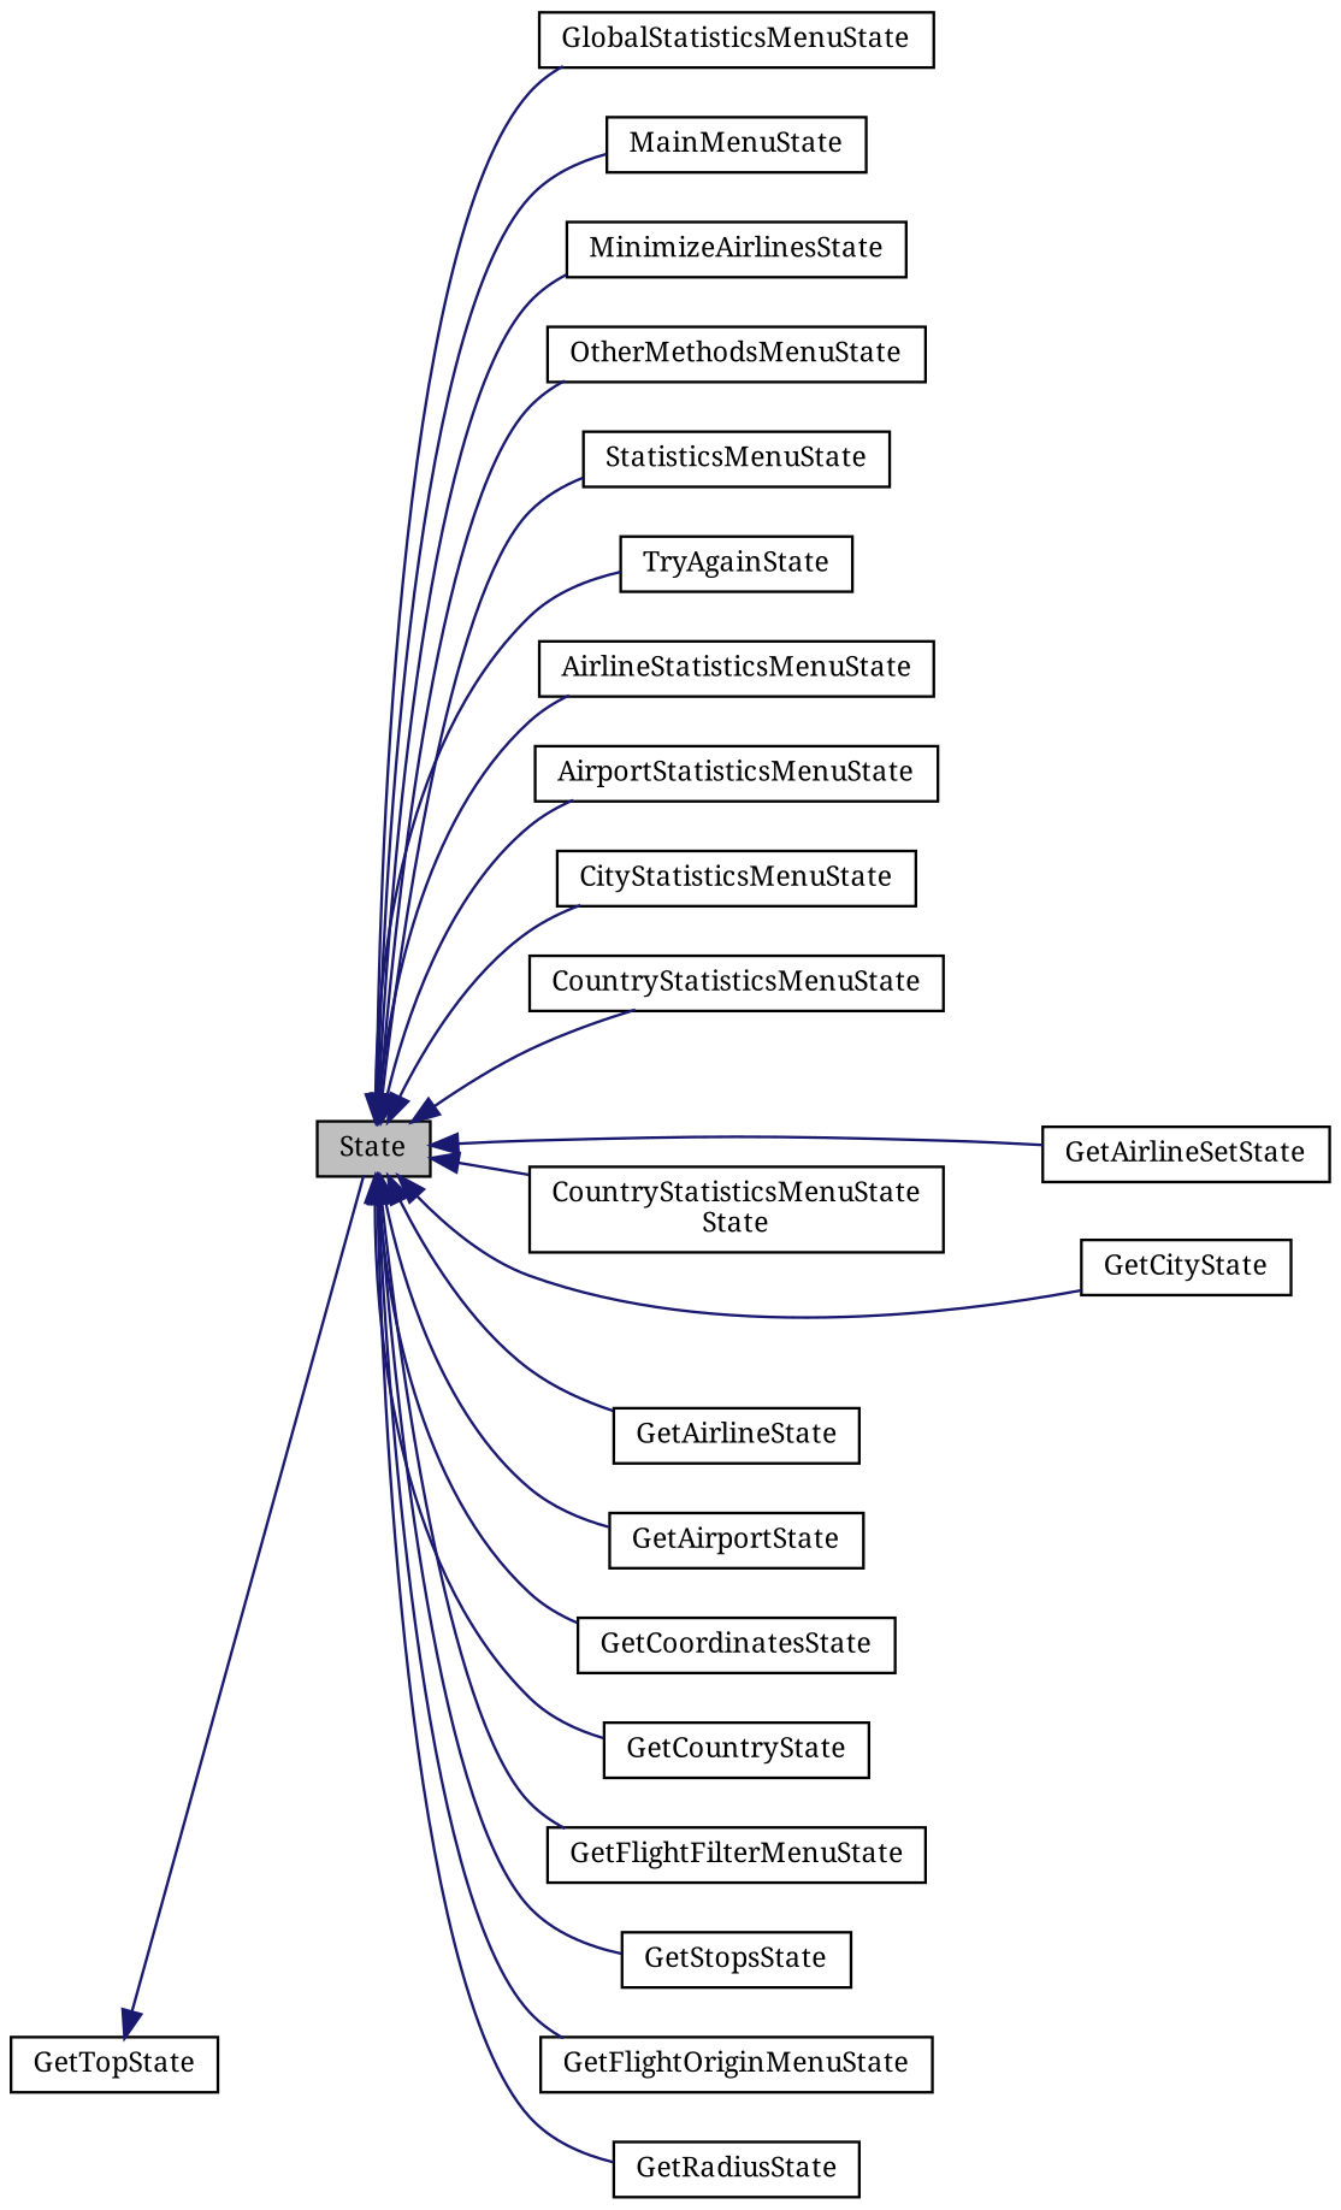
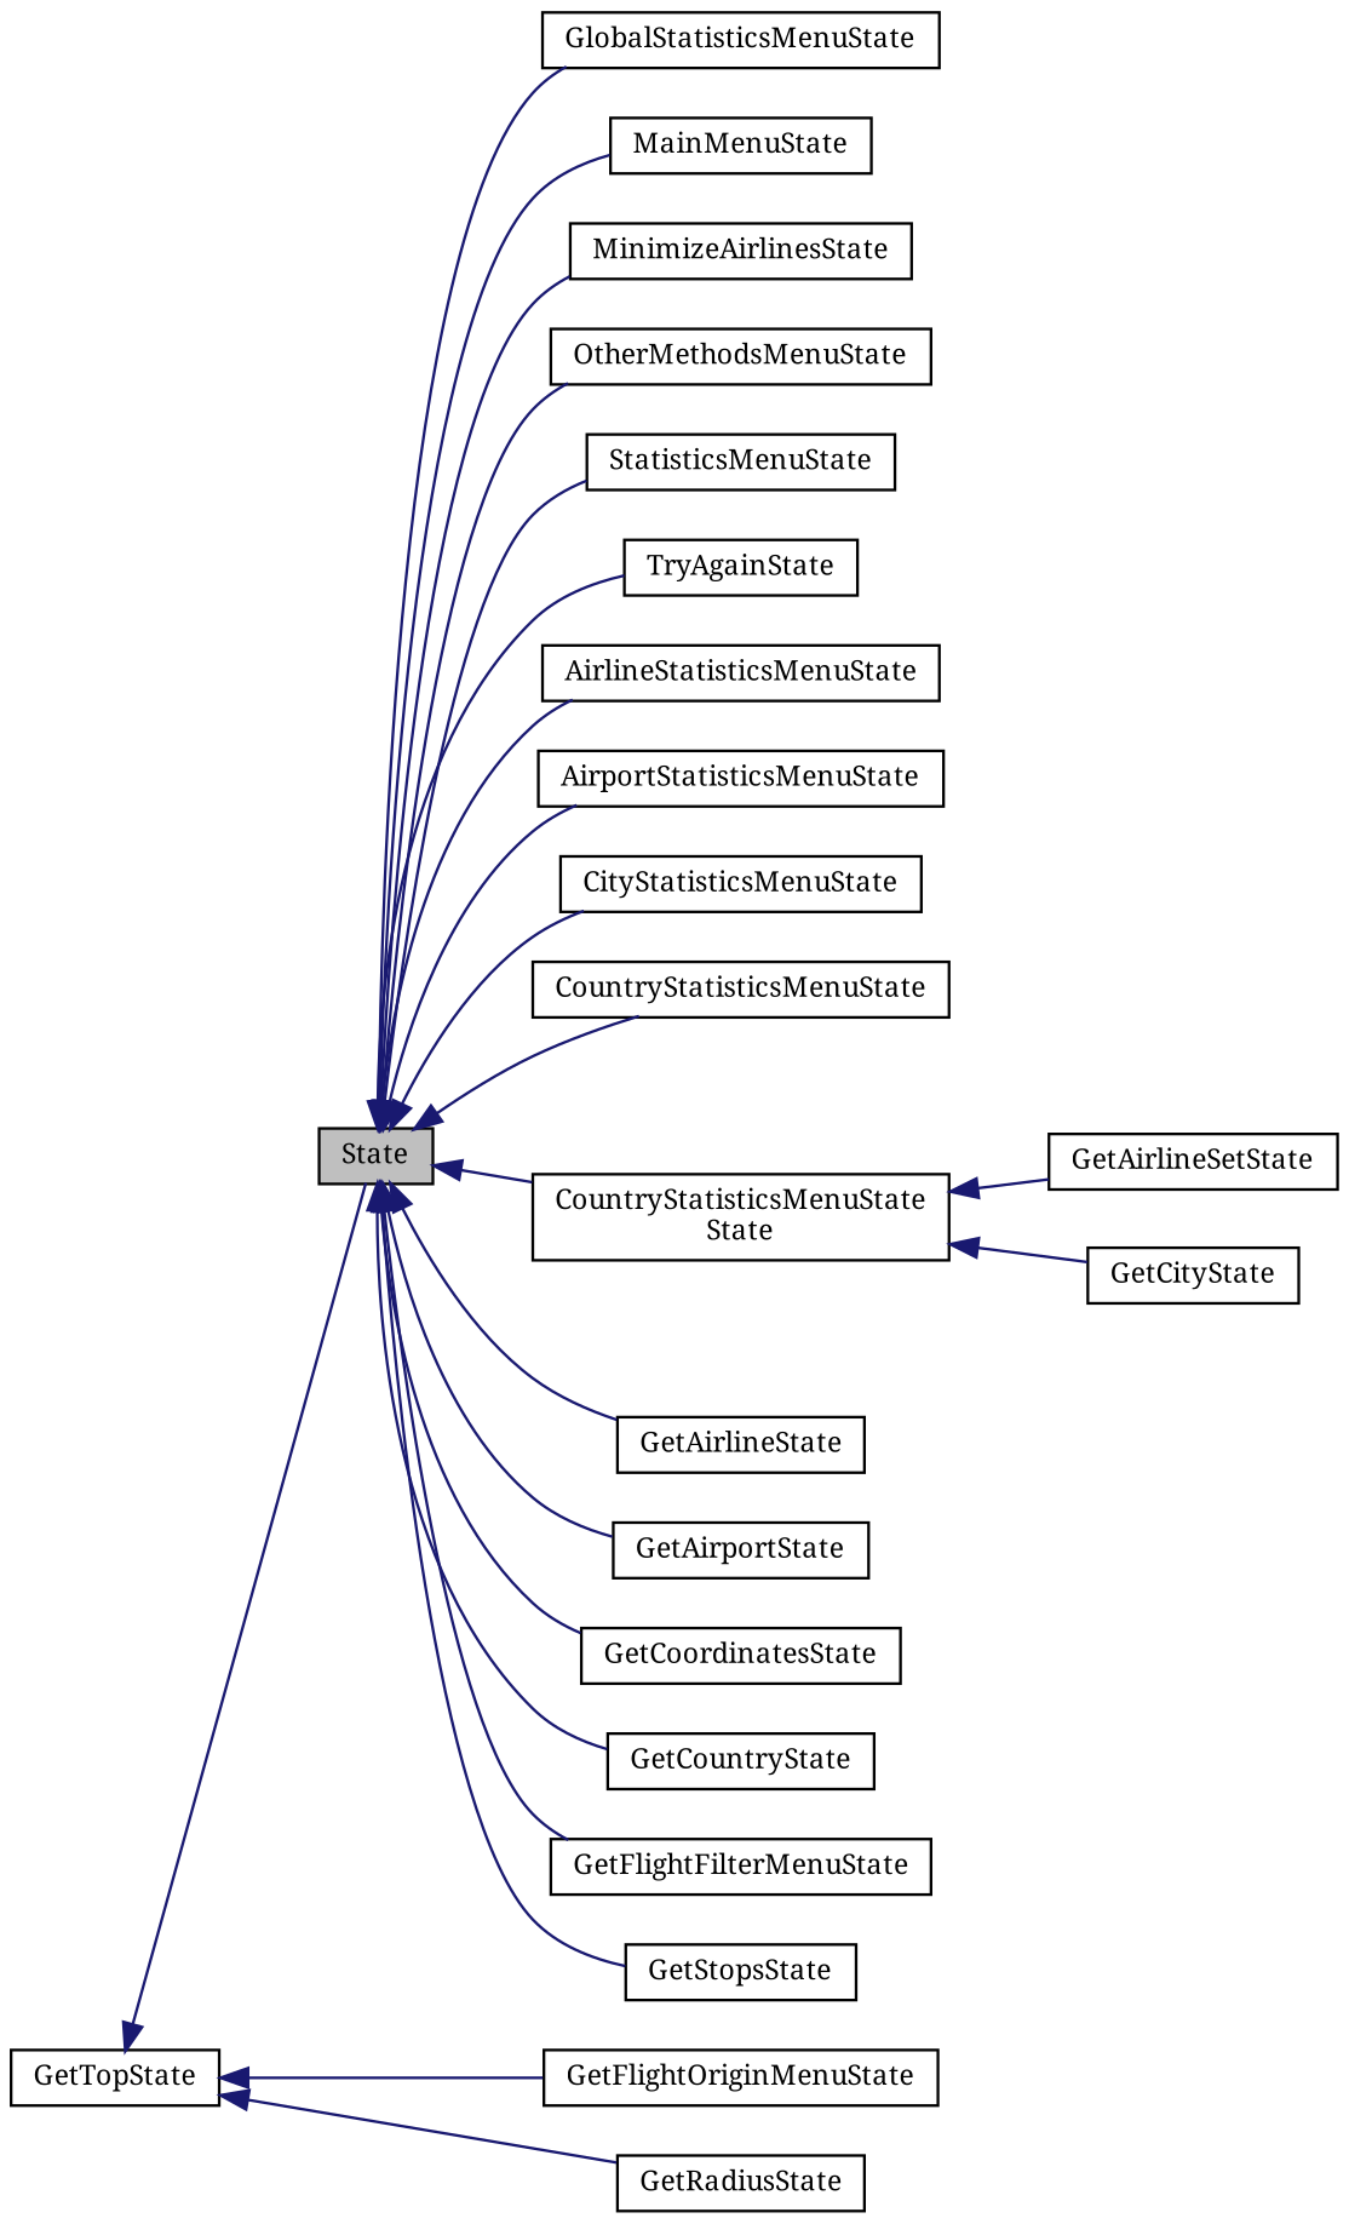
  digraph {
    fontname="Noto Serif"
    rankdir=LR
    node [color=black fillcolor=white fontname="Noto Serif" fontsize=10 shape=record style=filled]
    edge [color=midnightblue dir=back fontname="Noto Serif" fontsize=10 labelfontname=Helvetica labelfontsize=10 style=solid]
    n1 [fillcolor=grey75 fontcolor=black height=0.2 label=State width=0.4]
    n2 [height=0.2 label=AirlineStatisticsMenuState width=0.4]
    n3 [height=0.2 label=AirportStatisticsMenuState width=0.4]
    n4 [height=0.2 label=CityStatisticsMenuState width=0.4]
    n5 [height=0.2 label=CountryStatisticsMenuState width=0.4]
    n6 [height=0.2 label=GetAirlineSetState width=0.4]
    n7 [height=0.2 label=GetAirlineState width=0.4]
    n8 [height=0.2 label=GetAirportState width=0.4]
    n9 [height=0.2 label=GetCityState width=0.4]
    n10 [height=0.2 label=GetCoordinatesState width=0.4]
    n11 [height=0.2 label=GetCountryState width=0.4]
    n12 [height=0.2 label="CountryStatisticsMenuState\lState" width=0.4]
    n13 [height=0.2 label=GetFlightFilterMenuState width=0.4]
    n14 [height=0.2 label=GetFlightOriginMenuState width=0.4]
    n15 [height=0.2 label=GetRadiusState width=0.4]
    n16 [height=0.2 label=GetStopsState width=0.4]
    n17 [height=0.2 label=GlobalStatisticsMenuState width=0.4]
    n18 [height=0.2 label=MainMenuState width=0.4]
    n19 [height=0.2 label=MinimizeAirlinesState width=0.4]
    n20 [height=0.2 label=OtherMethodsMenuState width=0.4]
    n21 [height=0.2 label=StatisticsMenuState width=0.4]
    n22 [height=0.2 label=TryAgainState width=0.4]
    n23 [height=0.2 label=GetTopState width=0.4]
    n1 -> n2
    n1 -> n3
    n1 -> n4
    n1 -> n5
-   n1 -> n6
+   n12 -> n6
    n1 -> n7
    n1 -> n8
-   n1 -> n9
+   n12 -> n9
    n1 -> n10
    n1 -> n11
    n1 -> n12
    n1 -> n13
-   n1 -> n14
-   n1 -> n15
+   n23 -> n14
+   n23 -> n15
    n1 -> n16
    n1 -> n17
    n1 -> n18
    n1 -> n19
    n1 -> n20
    n1 -> n21
    n1 -> n22
    n23 -> n1
  }
